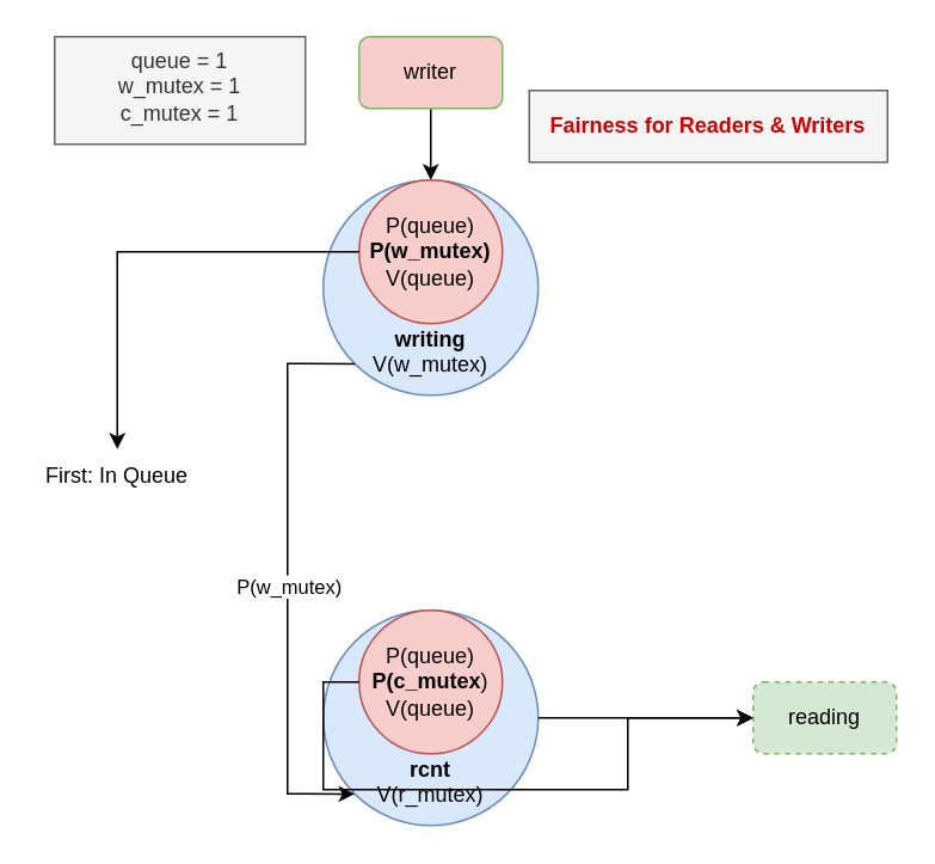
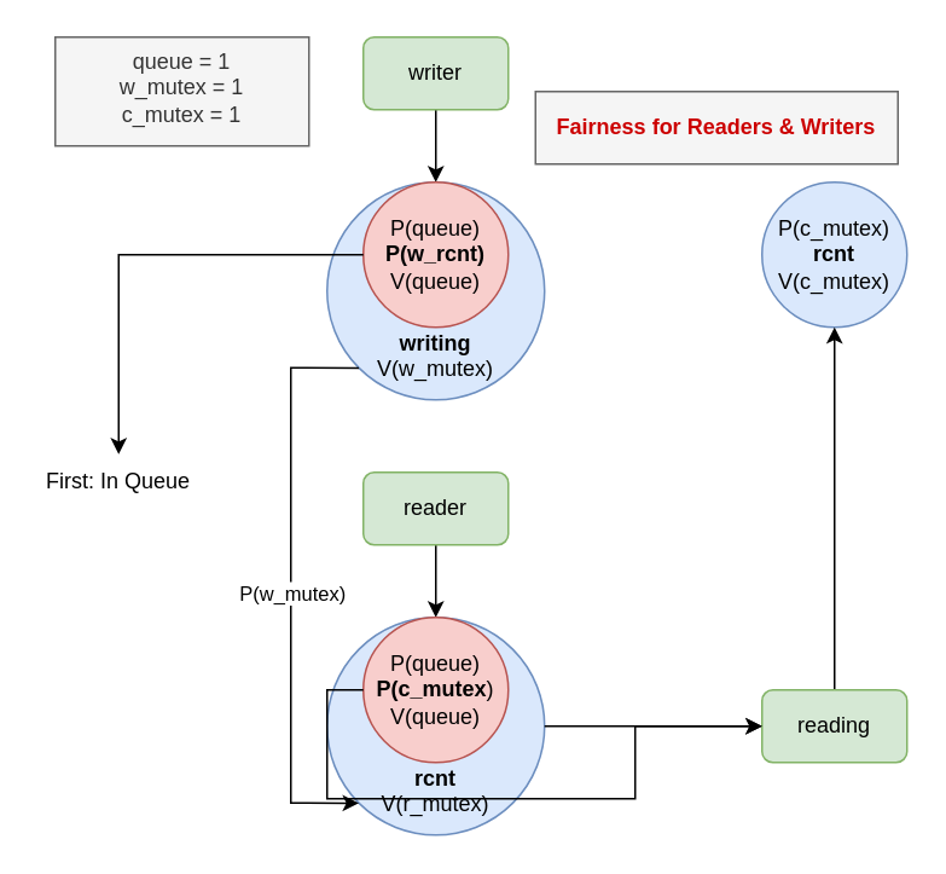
  <mxCell id="0" />
  <mxCell id="1" parent="0" />
+ <mxCell id="2" value="P(c_mutex)&lt;div&gt;&lt;b&gt;rcnt&lt;/b&gt;&lt;/div&gt;&lt;div&gt;V(c_mutex)&lt;/div&gt;" style="ellipse;whiteSpace=wrap;html=1;aspect=fixed;fillColor=#dae8fc;strokeColor=#6c8ebf;" parent="1" vertex="1"><mxGeometry x="420" width="80" height="80" as="geometry" y="100" /></mxCell>
  <mxCell id="3" style="edgeStyle=orthogonalEdgeStyle;rounded=0;orthogonalLoop=1;jettySize=auto;html=1;exitX=0.5;exitY=1;exitDx=0;exitDy=0;" edge="1" parent="1" source="4" target="16"><mxGeometry relative="1" as="geometry" /></mxCell>
- <mxCell id="4" value="writer" style="rounded=1;whiteSpace=wrap;html=1;fillColor=#f8cecc;strokeColor=#82b366;" parent="1" vertex="1"><mxGeometry x="200" y="20" width="80" height="40" as="geometry" /></mxCell>
+ <mxCell id="4" value="writer" style="rounded=1;whiteSpace=wrap;html=1;fillColor=#d5e8d4;strokeColor=#82b366;" parent="1" vertex="1"><mxGeometry x="200" y="20" width="80" height="40" as="geometry" /></mxCell>
+ <mxCell id="5" style="edgeStyle=orthogonalEdgeStyle;rounded=0;orthogonalLoop=1;jettySize=auto;html=1;exitX=0.5;exitY=1;exitDx=0;exitDy=0;entryX=0.5;entryY=0;entryDx=0;entryDy=0;" edge="1" parent="1" source="6" target="10"><mxGeometry relative="1" as="geometry" /></mxCell>
+ <mxCell id="6" value="reader" style="rounded=1;whiteSpace=wrap;html=1;fillColor=#d5e8d4;strokeColor=#82b366;" parent="1" vertex="1"><mxGeometry x="200" y="260" width="80" height="40" as="geometry" /></mxCell>
  <mxCell id="7" value="queue = 1&lt;br&gt;w_mutex = 1&lt;br&gt;c_mutex = 1&lt;div&gt;&lt;br/&gt;&lt;/div&gt;" style="text;html=1;align=center;verticalAlign=top;whiteSpace=wrap;rounded=0;fillColor=#f5f5f5;fontColor=#333333;strokeColor=#666666;" parent="1" vertex="1"><mxGeometry x="30" y="20" width="140" height="60" as="geometry" /></mxCell>
  <mxCell id="8" value="" style="group" vertex="1" connectable="0" parent="1"><mxGeometry x="180" y="340" width="120" height="120" as="geometry" /></mxCell>
  <mxCell id="9" value="&lt;br&gt;&lt;div&gt;&lt;b&gt;&lt;br&gt;&lt;/b&gt;&lt;/div&gt;&lt;div&gt;&lt;b&gt;&lt;br&gt;&lt;/b&gt;&lt;/div&gt;&lt;div&gt;&lt;b&gt;&lt;br&gt;&lt;/b&gt;&lt;/div&gt;&lt;div&gt;&lt;b&gt;&lt;br&gt;&lt;/b&gt;&lt;/div&gt;&lt;div&gt;&lt;b&gt;rcnt&lt;/b&gt;&lt;/div&gt;&lt;div&gt;V(r_mutex)&lt;/div&gt;" style="ellipse;whiteSpace=wrap;html=1;aspect=fixed;fillColor=#dae8fc;strokeColor=#6c8ebf;" vertex="1" parent="8"><mxGeometry width="120" height="120" as="geometry" /></mxCell>
  <mxCell id="10" value="&lt;div&gt;P(queue)&lt;/div&gt;&lt;b&gt;P(c_mutex&lt;/b&gt;)&lt;div&gt;V(queue)&lt;/div&gt;" style="ellipse;whiteSpace=wrap;html=1;aspect=fixed;fillColor=#f8cecc;strokeColor=#b85450;" vertex="1" parent="8"><mxGeometry x="20" width="80" height="80" as="geometry" /></mxCell>
- <mxCell id="12" value="reading" style="rounded=1;whiteSpace=wrap;html=1;fillColor=#d5e8d4;strokeColor=#82b366;dashed=1;" vertex="1" parent="1"><mxGeometry x="420" y="380" width="80" height="40" as="geometry" /></mxCell>
+ <mxCell id="11" style="edgeStyle=orthogonalEdgeStyle;rounded=0;orthogonalLoop=1;jettySize=auto;html=1;exitX=0.5;exitY=0;exitDx=0;exitDy=0;" edge="1" parent="1" source="12" target="2"><mxGeometry relative="1" as="geometry" /></mxCell>
+ <mxCell id="12" value="reading" style="rounded=1;whiteSpace=wrap;html=1;fillColor=#d5e8d4;strokeColor=#82b366;" vertex="1" parent="1"><mxGeometry x="420" y="380" width="80" height="40" as="geometry" /></mxCell>
  <mxCell id="13" style="edgeStyle=orthogonalEdgeStyle;rounded=0;orthogonalLoop=1;jettySize=auto;html=1;exitX=1;exitY=0.5;exitDx=0;exitDy=0;entryX=0;entryY=0.5;entryDx=0;entryDy=0;" edge="1" parent="1" source="9" target="12"><mxGeometry relative="1" as="geometry" /></mxCell>
  <mxCell id="14" value="" style="group" vertex="1" connectable="0" parent="1"><mxGeometry x="180" width="120" height="120" as="geometry" y="100" /></mxCell>
  <mxCell id="15" value="&lt;br&gt;&lt;div&gt;&lt;b&gt;&lt;br&gt;&lt;/b&gt;&lt;/div&gt;&lt;div&gt;&lt;b&gt;&lt;br&gt;&lt;/b&gt;&lt;/div&gt;&lt;div&gt;&lt;b&gt;&lt;br&gt;&lt;/b&gt;&lt;/div&gt;&lt;div&gt;&lt;b&gt;&lt;br&gt;&lt;/b&gt;&lt;/div&gt;&lt;div&gt;&lt;b&gt;writing&lt;/b&gt;&lt;/div&gt;&lt;div&gt;V(w_mutex)&lt;/div&gt;" style="ellipse;whiteSpace=wrap;html=1;aspect=fixed;fillColor=#dae8fc;strokeColor=#6c8ebf;" parent="14" vertex="1"><mxGeometry width="120" height="120" as="geometry" /></mxCell>
- <mxCell id="16" value="&lt;div&gt;P(queue)&lt;/div&gt;&lt;b&gt;P(w_mutex)&lt;/b&gt;&lt;div&gt;V(queue)&lt;/div&gt;" style="ellipse;whiteSpace=wrap;html=1;aspect=fixed;fillColor=#f8cecc;strokeColor=#b85450;" vertex="1" parent="14"><mxGeometry x="20" width="80" height="80" as="geometry" /></mxCell>
+ <mxCell id="16" value="&lt;div&gt;P(queue)&lt;/div&gt;&lt;b&gt;P(w_rcnt)&lt;/b&gt;&lt;div&gt;V(queue)&lt;/div&gt;" style="ellipse;whiteSpace=wrap;html=1;aspect=fixed;fillColor=#f8cecc;strokeColor=#b85450;" vertex="1" parent="14"><mxGeometry x="20" width="80" height="80" as="geometry" /></mxCell>
  <mxCell id="17" style="edgeStyle=orthogonalEdgeStyle;rounded=0;orthogonalLoop=1;jettySize=auto;html=1;exitX=0;exitY=1;exitDx=0;exitDy=0;entryX=0;entryY=1;entryDx=0;entryDy=0;" edge="1" parent="1" source="15" target="9"><mxGeometry relative="1" as="geometry"><Array as="points"><mxPoint x="160" y="202" /><mxPoint x="160" y="442" /></Array></mxGeometry></mxCell>
  <mxCell id="18" value="P(w_mutex)" style="edgeLabel;html=1;align=center;verticalAlign=middle;resizable=0;points=[];" vertex="1" connectable="0" parent="17"><mxGeometry x="0.026" relative="1" as="geometry"><mxPoint as="offset" /></mxGeometry></mxCell>
  <mxCell id="19" value="First: In Queue" style="text;html=1;align=center;verticalAlign=middle;whiteSpace=wrap;rounded=0;" vertex="1" parent="1"><mxGeometry x="20" y="250" width="90" height="30" as="geometry" /></mxCell>
  <mxCell id="20" style="edgeStyle=orthogonalEdgeStyle;rounded=0;orthogonalLoop=1;jettySize=auto;html=1;exitX=0;exitY=0.5;exitDx=0;exitDy=0;" edge="1" parent="1" source="16" target="19"><mxGeometry relative="1" as="geometry" /></mxCell>
  <mxCell id="21" style="edgeStyle=orthogonalEdgeStyle;rounded=0;orthogonalLoop=1;jettySize=auto;html=1;exitX=0;exitY=0.5;exitDx=0;exitDy=0;" edge="1" parent="1" source="10" target="12"><mxGeometry relative="1" as="geometry" /></mxCell>
  <mxCell id="22" value="&lt;font style=&quot;color: rgb(204, 0, 0);&quot;&gt;&lt;b style=&quot;&quot;&gt;Fairness for Readers &amp;amp; Writers&lt;/b&gt;&lt;/font&gt;" style="text;html=1;align=center;verticalAlign=middle;whiteSpace=wrap;rounded=0;fillColor=#f5f5f5;strokeColor=#666666;fontColor=#333333;" vertex="1" parent="1"><mxGeometry x="295" y="50" width="200" height="40" as="geometry" /></mxCell>
